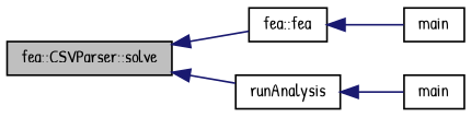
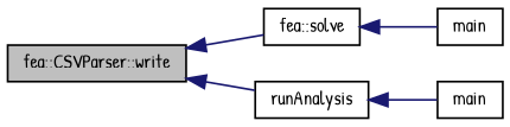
  digraph {
    fontname="Patrick Hand"
    rankdir=LR
    node [color=black fillcolor=white fontname="Patrick Hand" fontsize=10 shape=record style=filled]
    edge [color=midnightblue dir=back fontname="Patrick Hand" fontsize=10 labelfontname=Helvetica labelfontsize=10 style=solid]
-   n1 [fillcolor=grey75 fontcolor=black height=0.2 label="fea::CSVParser::solve" width=0.4]
-   n2 [height=0.2 label="fea::fea" width=0.4]
+   n1 [fillcolor=grey75 fontcolor=black height=0.2 label="fea::CSVParser::write" width=0.4]
+   n2 [height=0.2 label="fea::solve" width=0.4]
    n3 [height=0.2 label=runAnalysis width=0.4]
    n4 [height=0.2 label=main width=0.4]
    n5 [height=0.2 label=main width=0.4]
    n1 -> n2
    n1 -> n3
    n2 -> n4
    n3 -> n5
  }
